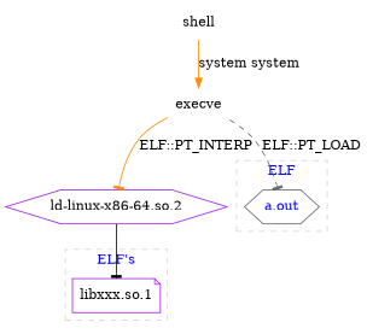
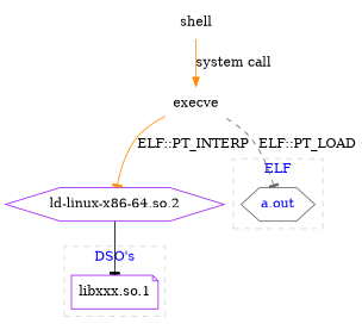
  digraph {
    node [color=black shape=plaintext]
    edge [arrowhead=tee color=darkorange style=solid]
    shell
    execve
    n3 [color=purple label="ld-linux-x86-64.so.2" shape=hexagon]
    n4 [color=gray40 fontcolor=blue label="a.out" shape=hexagon]
    n5 [color=purple fontcolor=black label="libxxx.so.1" shape=note]
    subgraph sub_1 {
      shell
    }
    subgraph sub_2 {
      execve
    }
    subgraph sub_3 {
      n3
    }
    subgraph cluster_4 {
      color=lightgrey
      fontcolor=blue
      label=ELF
      style=dashed
      subgraph sub_5 {
        color=lightgrey
        fontcolor=blue
        label=ELF
        style=dashed
        n4
      }
    }
    subgraph cluster_6 {
      color=lightgrey
      fontcolor=blue
-     label="ELF's"
+     label="DSO's"
      style=dashed
      subgraph sub_7 {
        color=lightgrey
        fontcolor=blue
        label="DSO's"
        style=dashed
        n5
      }
    }
-   shell -> execve [arrowhead=normal label="system system"]
+   shell -> execve [arrowhead=normal label="system call"]
    execve -> n3 [label="ELF::PT_INTERP"]
    execve -> n4 [color=gray40 label="ELF::PT_LOAD" style=dashed]
    n3 -> n5 [color=black]
  }
